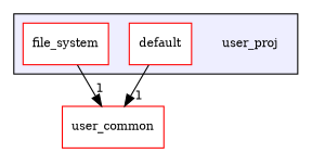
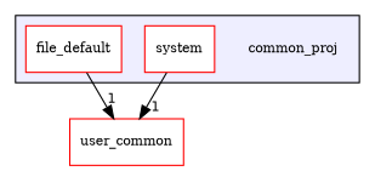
  digraph {
    compound=true
    fontname="DejaVu Serif"
    node [fontname="DejaVu Serif" fontsize=10 shape=box color=red fillcolor=white style=filled]
    edge [headlabel=1 labeldistance=1.5 labelfontname=Helvetica labelfontsize=10 fontname="DejaVu Serif"]
-   n1 [label=user_proj shape=plaintext color="" fillcolor="" style=""]
-   n2 [label=default]
-   n3 [label=file_system]
+   n1 [label=common_proj shape=plaintext color="" fillcolor="" style=""]
+   n2 [label=system]
+   n3 [label=file_default]
    n4 [label=user_common]
    subgraph cluster_1 {
      bgcolor="#eeeeff"
      pencolor=black
      n1
      n2
      n3
    }
    n2 -> n4
    n3 -> n4
  }
